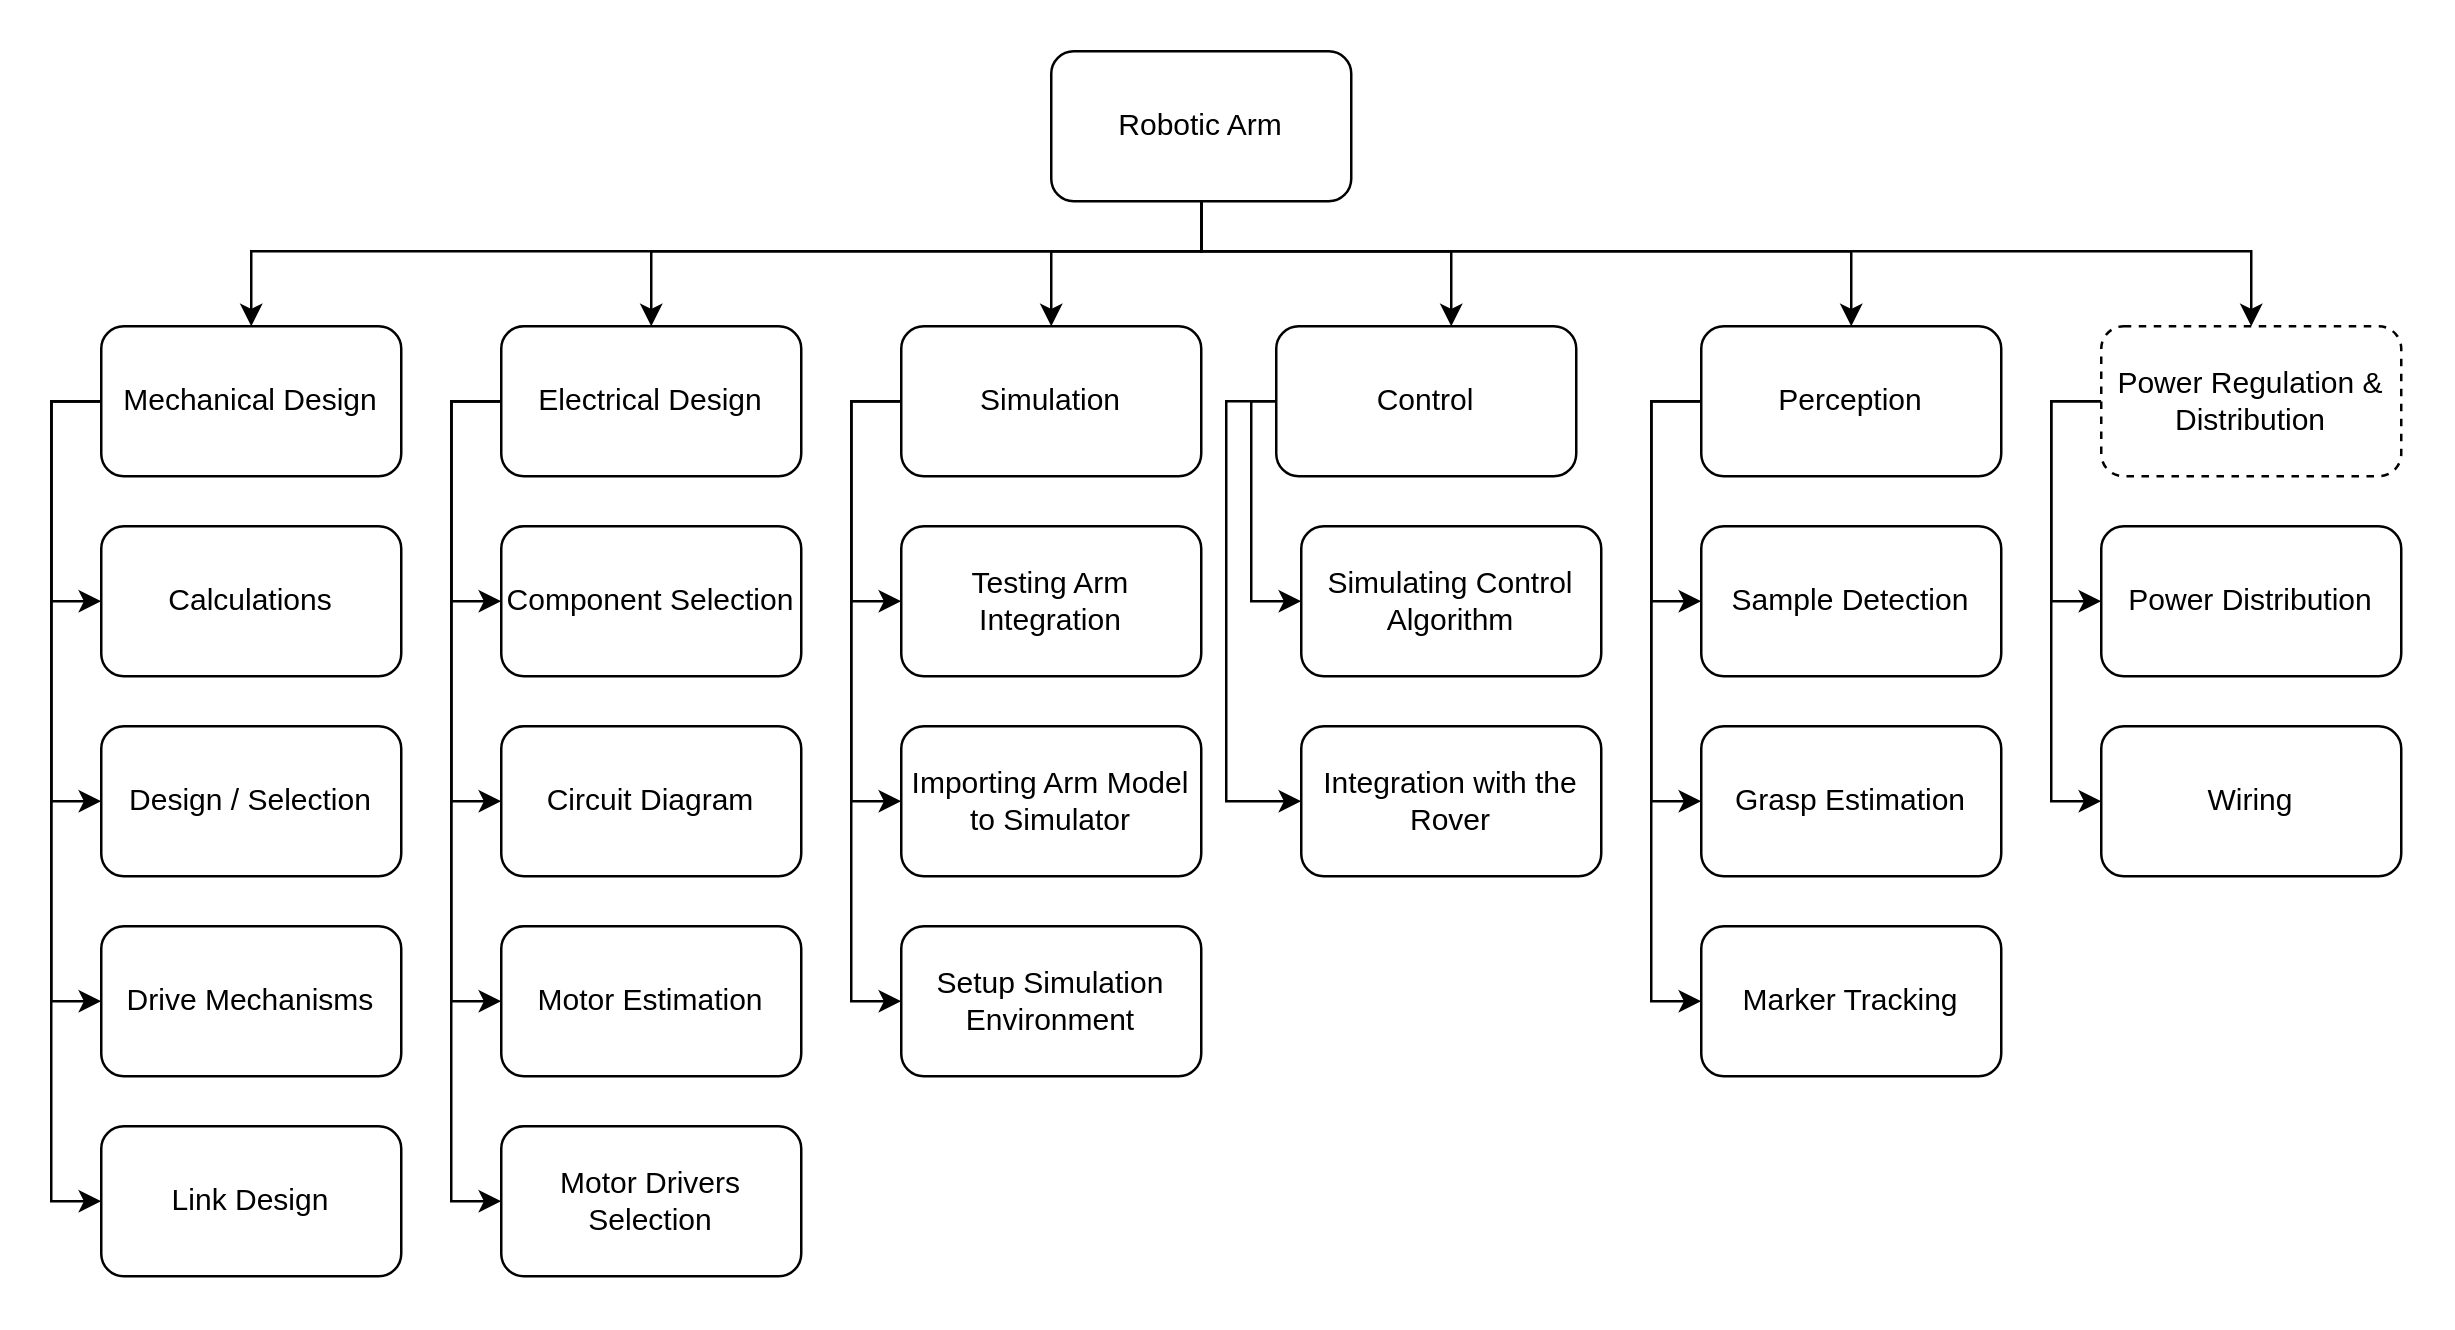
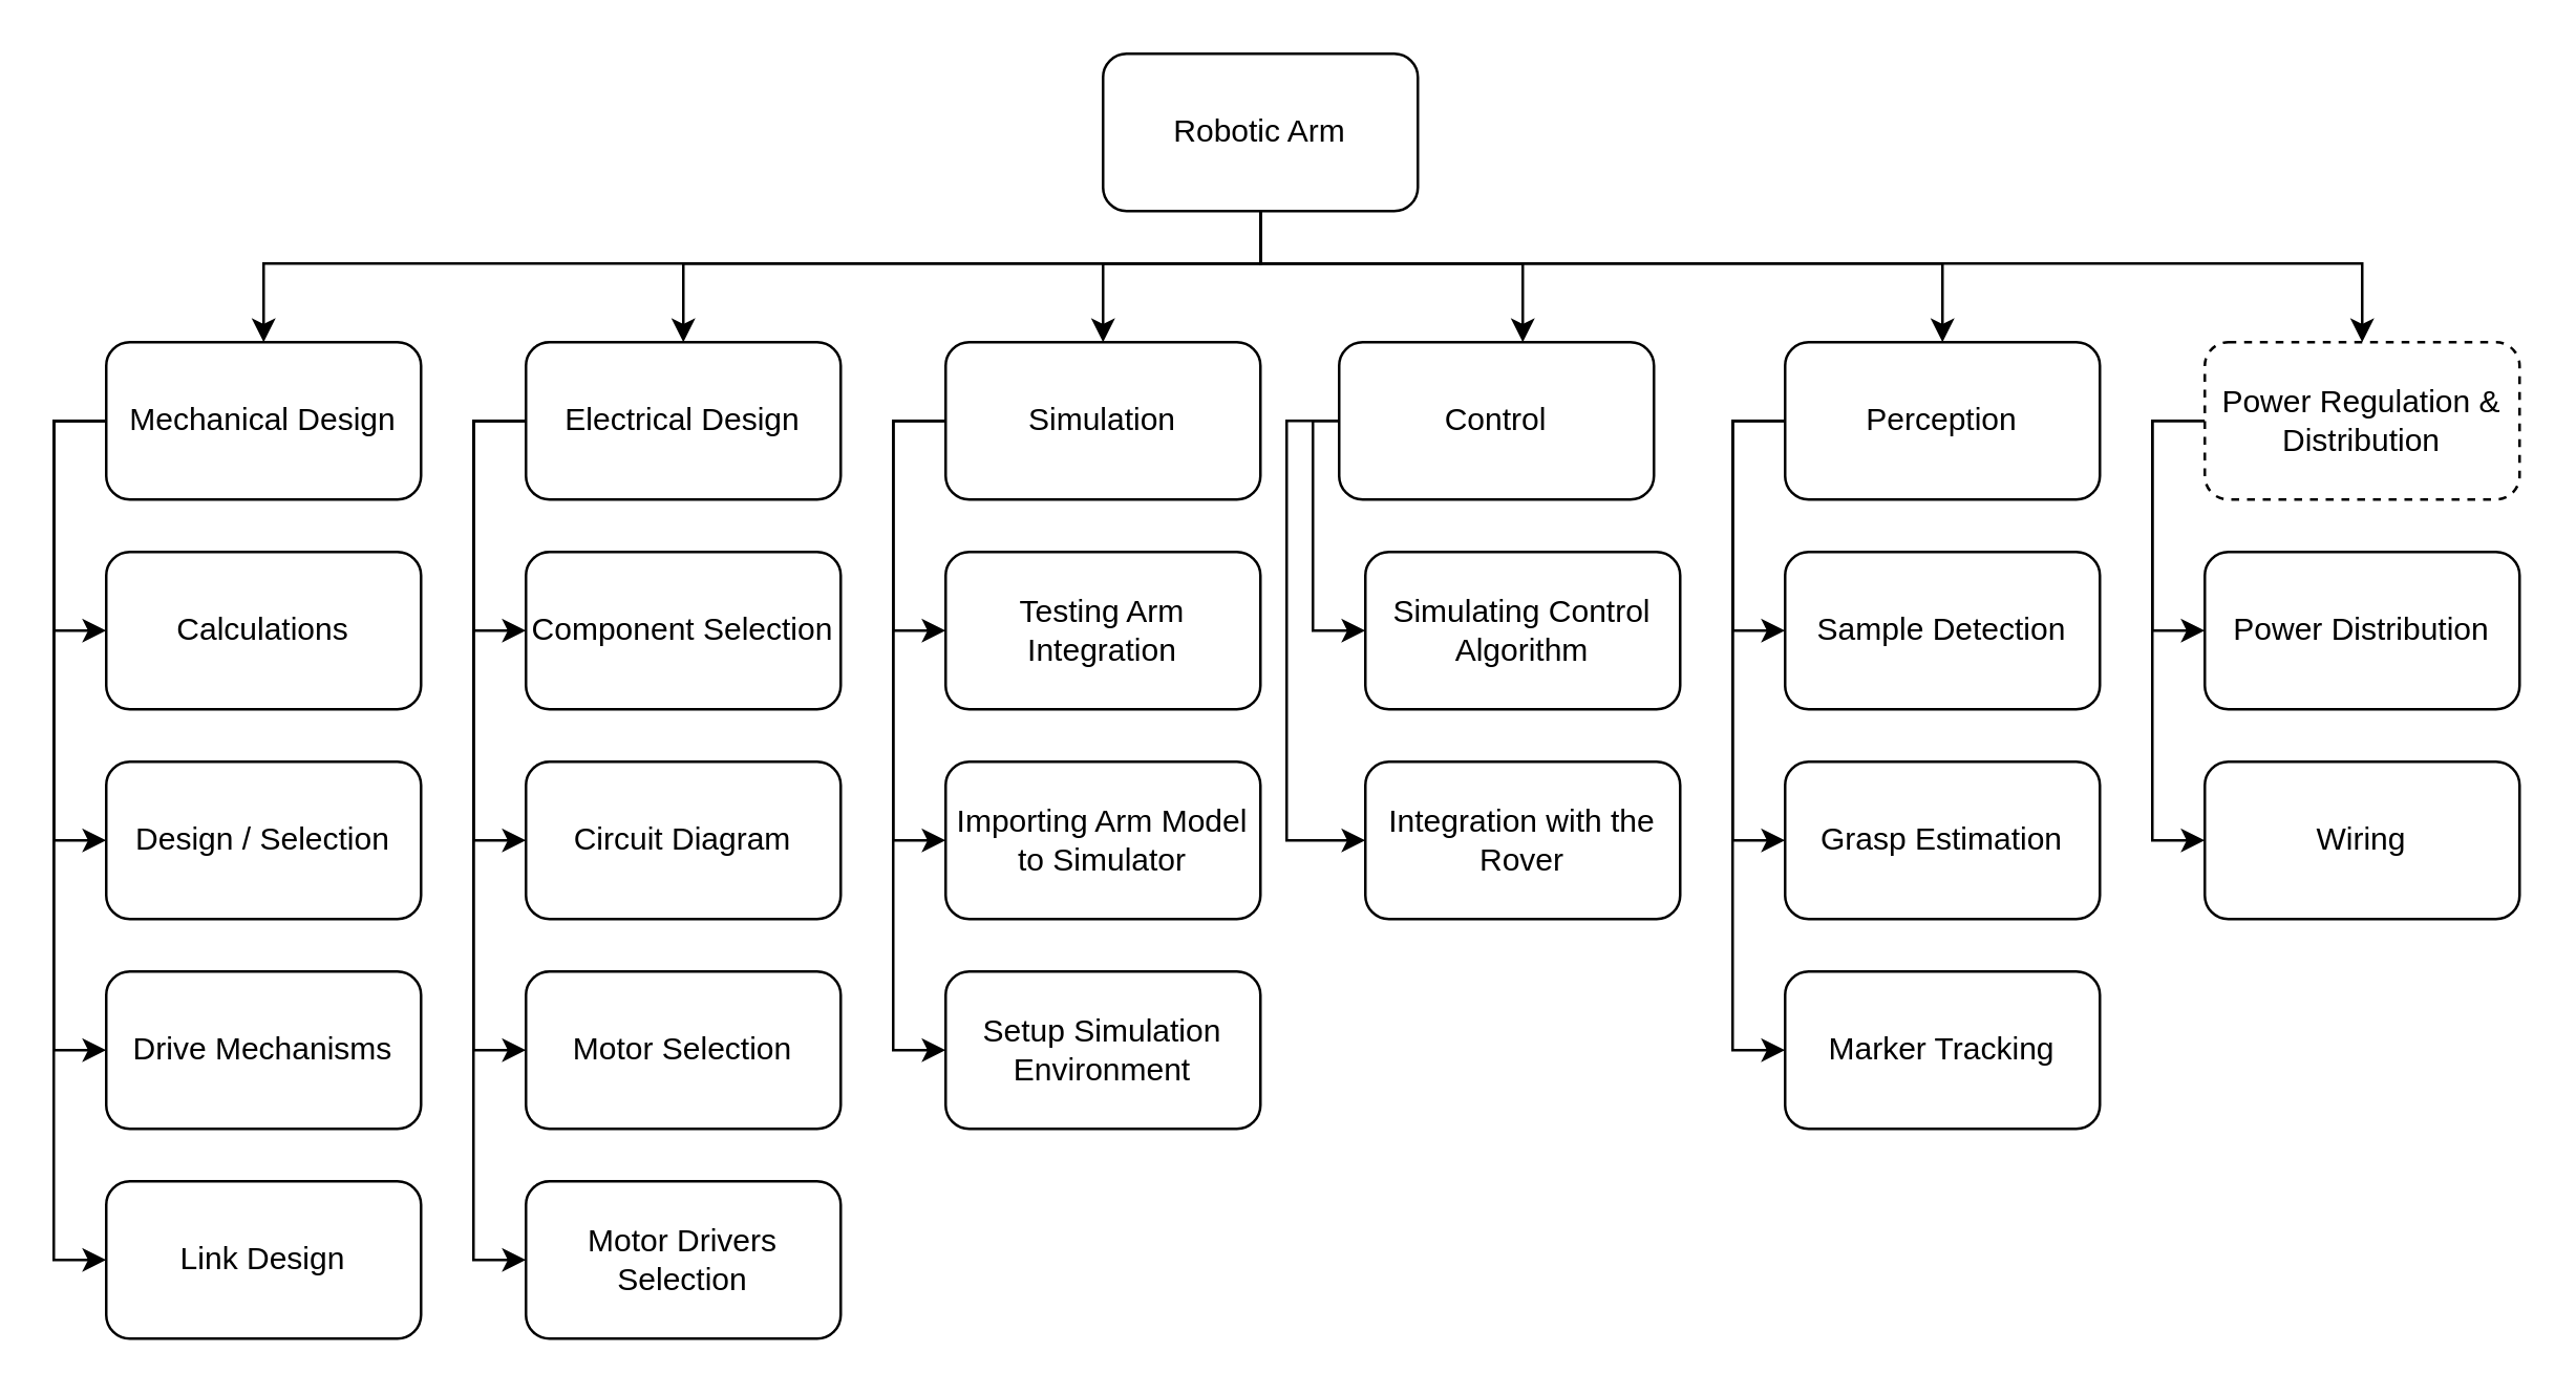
  <mxCell id="0" />
  <mxCell id="1" parent="0" />
  <mxCell id="2" value="" style="edgeStyle=orthogonalEdgeStyle;rounded=0;orthogonalLoop=1;jettySize=auto;html=1;" edge="1" parent="1" source="7" target="10"><mxGeometry relative="1" as="geometry"><Array as="points"><mxPoint x="480" y="100" /><mxPoint x="100" y="100" /></Array></mxGeometry></mxCell>
  <mxCell id="3" value="" style="edgeStyle=orthogonalEdgeStyle;rounded=0;orthogonalLoop=1;jettySize=auto;html=1;" edge="1" parent="1" source="7" target="13"><mxGeometry relative="1" as="geometry"><Array as="points"><mxPoint x="480" y="100" /><mxPoint x="580" y="100" /></Array></mxGeometry></mxCell>
  <mxCell id="4" value="" style="edgeStyle=orthogonalEdgeStyle;rounded=0;orthogonalLoop=1;jettySize=auto;html=1;entryX=0.5;entryY=0;entryDx=0;entryDy=0;" edge="1" parent="1" source="7" target="17"><mxGeometry relative="1" as="geometry"><Array as="points"><mxPoint x="480" y="100" /><mxPoint x="420" y="100" /></Array></mxGeometry></mxCell>
  <mxCell id="5" value="" style="edgeStyle=orthogonalEdgeStyle;rounded=0;orthogonalLoop=1;jettySize=auto;html=1;exitX=0.5;exitY=1;exitDx=0;exitDy=0;" edge="1" parent="1" source="7" target="22"><mxGeometry relative="1" as="geometry"><Array as="points"><mxPoint x="480" y="100" /><mxPoint x="260" y="100" /></Array></mxGeometry></mxCell>
  <mxCell id="6" value="" style="edgeStyle=orthogonalEdgeStyle;rounded=0;orthogonalLoop=1;jettySize=auto;html=1;" edge="1" parent="1" source="7" target="26"><mxGeometry relative="1" as="geometry"><Array as="points"><mxPoint x="480" y="100" /><mxPoint x="740" y="100" /></Array></mxGeometry></mxCell>
  <mxCell id="7" value="Robotic Arm" style="rounded=1;whiteSpace=wrap;html=1;" vertex="1" parent="1"><mxGeometry x="420" width="120" height="60" as="geometry" y="20" /></mxCell>
  <mxCell id="8" value="" style="edgeStyle=orthogonalEdgeStyle;rounded=0;orthogonalLoop=1;jettySize=auto;html=1;entryX=0;entryY=0.5;entryDx=0;entryDy=0;" edge="1" parent="1" source="10" target="29"><mxGeometry relative="1" as="geometry"><Array as="points"><mxPoint x="20" y="160" /><mxPoint x="20" y="320" /></Array></mxGeometry></mxCell>
  <mxCell id="9" value="" style="edgeStyle=orthogonalEdgeStyle;rounded=0;orthogonalLoop=1;jettySize=auto;html=1;" edge="1" parent="1" source="10" target="27"><mxGeometry relative="1" as="geometry"><Array as="points"><mxPoint x="20" y="160" /><mxPoint x="20" y="240" /></Array></mxGeometry></mxCell>
  <mxCell id="10" value="Mechanical Design" style="rounded=1;whiteSpace=wrap;html=1;" vertex="1" parent="1"><mxGeometry x="40" y="130" width="120" height="60" as="geometry" /></mxCell>
  <mxCell id="11" value="" style="edgeStyle=orthogonalEdgeStyle;rounded=0;orthogonalLoop=1;jettySize=auto;html=1;exitX=0;exitY=0.5;exitDx=0;exitDy=0;" edge="1" parent="1" source="13" target="37"><mxGeometry relative="1" as="geometry"><Array as="points"><mxPoint x="500" y="160" /><mxPoint x="500" y="240" /></Array></mxGeometry></mxCell>
  <mxCell id="12" value="" style="edgeStyle=orthogonalEdgeStyle;rounded=0;orthogonalLoop=1;jettySize=auto;html=1;exitX=0;exitY=0.5;exitDx=0;exitDy=0;entryX=0;entryY=0.5;entryDx=0;entryDy=0;" edge="1" parent="1" source="13" target="38"><mxGeometry relative="1" as="geometry" /></mxCell>
  <mxCell id="13" value="Control" style="rounded=1;whiteSpace=wrap;html=1;" vertex="1" parent="1"><mxGeometry x="510" y="130" width="120" height="60" as="geometry" /></mxCell>
  <mxCell id="14" value="" style="edgeStyle=orthogonalEdgeStyle;rounded=0;orthogonalLoop=1;jettySize=auto;html=1;" edge="1" parent="1" source="17" target="35"><mxGeometry relative="1" as="geometry"><Array as="points"><mxPoint x="340" y="160" /><mxPoint x="340" y="240" /></Array></mxGeometry></mxCell>
  <mxCell id="15" value="" style="edgeStyle=orthogonalEdgeStyle;rounded=0;orthogonalLoop=1;jettySize=auto;html=1;exitX=0;exitY=0.5;exitDx=0;exitDy=0;entryX=0;entryY=0.5;entryDx=0;entryDy=0;" edge="1" parent="1" source="17" target="36"><mxGeometry relative="1" as="geometry"><mxPoint x="340" y="200" as="sourcePoint" /></mxGeometry></mxCell>
  <mxCell id="16" value="" style="edgeStyle=orthogonalEdgeStyle;rounded=0;orthogonalLoop=1;jettySize=auto;html=1;entryX=0;entryY=0.5;entryDx=0;entryDy=0;exitX=0;exitY=0.5;exitDx=0;exitDy=0;" edge="1" parent="1" source="17" target="42"><mxGeometry relative="1" as="geometry"><mxPoint x="420" y="70" as="targetPoint" /></mxGeometry></mxCell>
  <mxCell id="17" value="Simulation" style="rounded=1;whiteSpace=wrap;html=1;" vertex="1" parent="1"><mxGeometry x="360" y="130" width="120" height="60" as="geometry" /></mxCell>
  <mxCell id="18" value="" style="edgeStyle=orthogonalEdgeStyle;rounded=0;orthogonalLoop=1;jettySize=auto;html=1;" edge="1" parent="1" source="22" target="33"><mxGeometry relative="1" as="geometry"><Array as="points"><mxPoint x="180" y="160" /><mxPoint x="180" y="240" /></Array></mxGeometry></mxCell>
  <mxCell id="19" value="" style="edgeStyle=orthogonalEdgeStyle;rounded=0;orthogonalLoop=1;jettySize=auto;html=1;entryX=0;entryY=0.5;entryDx=0;entryDy=0;exitX=0;exitY=0.5;exitDx=0;exitDy=0;" edge="1" parent="1" source="22" target="34"><mxGeometry relative="1" as="geometry" /></mxCell>
  <mxCell id="20" value="" style="edgeStyle=orthogonalEdgeStyle;rounded=0;orthogonalLoop=1;jettySize=auto;html=1;entryX=0;entryY=0.5;entryDx=0;entryDy=0;exitX=0;exitY=0.5;exitDx=0;exitDy=0;" edge="1" parent="1" source="22" target="43"><mxGeometry relative="1" as="geometry" /></mxCell>
  <mxCell id="21" value="" style="edgeStyle=orthogonalEdgeStyle;rounded=0;orthogonalLoop=1;jettySize=auto;html=1;entryX=0;entryY=0.5;entryDx=0;entryDy=0;" edge="1" parent="1" source="22" target="44"><mxGeometry relative="1" as="geometry"><Array as="points"><mxPoint x="180" y="160" /><mxPoint x="180" y="480" /></Array></mxGeometry></mxCell>
  <mxCell id="22" value="Electrical Design" style="rounded=1;whiteSpace=wrap;html=1;" vertex="1" parent="1"><mxGeometry x="200" y="130" width="120" height="60" as="geometry" /></mxCell>
  <mxCell id="23" value="" style="edgeStyle=orthogonalEdgeStyle;rounded=0;orthogonalLoop=1;jettySize=auto;html=1;exitX=0;exitY=0.5;exitDx=0;exitDy=0;" edge="1" parent="1" source="26" target="39"><mxGeometry relative="1" as="geometry"><Array as="points"><mxPoint x="660" y="160" /><mxPoint x="660" y="240" /></Array></mxGeometry></mxCell>
  <mxCell id="24" value="" style="edgeStyle=orthogonalEdgeStyle;rounded=0;orthogonalLoop=1;jettySize=auto;html=1;" edge="1" parent="1" source="26" target="40"><mxGeometry relative="1" as="geometry"><Array as="points"><mxPoint x="660" y="160" /><mxPoint x="660" y="320" /></Array></mxGeometry></mxCell>
  <mxCell id="25" value="" style="edgeStyle=orthogonalEdgeStyle;rounded=0;orthogonalLoop=1;jettySize=auto;html=1;entryX=0;entryY=0.5;entryDx=0;entryDy=0;" edge="1" parent="1" source="26" target="41"><mxGeometry relative="1" as="geometry"><Array as="points"><mxPoint x="660" y="160" /><mxPoint x="660" y="400" /></Array></mxGeometry></mxCell>
  <mxCell id="26" value="Perception" style="rounded=1;whiteSpace=wrap;html=1;" vertex="1" parent="1"><mxGeometry x="680" y="130" width="120" height="60" as="geometry" /></mxCell>
  <mxCell id="27" value="Calculations" style="rounded=1;whiteSpace=wrap;html=1;" vertex="1" parent="1"><mxGeometry x="40" y="210" width="120" height="60" as="geometry" /></mxCell>
  <mxCell id="28" value="" style="edgeStyle=orthogonalEdgeStyle;rounded=0;orthogonalLoop=1;jettySize=auto;html=1;exitX=0;exitY=0.5;exitDx=0;exitDy=0;entryX=0;entryY=0.5;entryDx=0;entryDy=0;" edge="1" parent="1" source="10" target="30"><mxGeometry relative="1" as="geometry" /></mxCell>
  <mxCell id="29" value="Design / Selection" style="rounded=1;whiteSpace=wrap;html=1;" vertex="1" parent="1"><mxGeometry x="40" y="290" width="120" height="60" as="geometry" /></mxCell>
  <mxCell id="30" value="Drive Mechanisms" style="rounded=1;whiteSpace=wrap;html=1;" vertex="1" parent="1"><mxGeometry x="40" y="370" width="120" height="60" as="geometry" /></mxCell>
  <mxCell id="31" value="" style="edgeStyle=orthogonalEdgeStyle;rounded=0;orthogonalLoop=1;jettySize=auto;html=1;exitX=0;exitY=0.5;exitDx=0;exitDy=0;entryX=0;entryY=0.5;entryDx=0;entryDy=0;" edge="1" parent="1" target="32" source="10"><mxGeometry relative="1" as="geometry"><mxPoint x="40" y="230" as="sourcePoint" /><Array as="points"><mxPoint x="20" y="160" /><mxPoint x="20" y="480" /></Array></mxGeometry></mxCell>
  <mxCell id="32" value="Link Design" style="rounded=1;whiteSpace=wrap;html=1;" vertex="1" parent="1"><mxGeometry x="40" y="450" width="120" height="60" as="geometry" /></mxCell>
  <mxCell id="33" value="Component Selection" style="rounded=1;whiteSpace=wrap;html=1;" vertex="1" parent="1"><mxGeometry x="200" y="210" width="120" height="60" as="geometry" /></mxCell>
  <mxCell id="34" value="Circuit Diagram" style="rounded=1;whiteSpace=wrap;html=1;" vertex="1" parent="1"><mxGeometry x="200" y="290" width="120" height="60" as="geometry" /></mxCell>
  <mxCell id="35" value="Testing Arm Integration" style="rounded=1;whiteSpace=wrap;html=1;" vertex="1" parent="1"><mxGeometry x="360" y="210" width="120" height="60" as="geometry" /></mxCell>
  <mxCell id="36" value="Importing Arm Model to Simulator" style="rounded=1;whiteSpace=wrap;html=1;" vertex="1" parent="1"><mxGeometry x="360" y="290" width="120" height="60" as="geometry" /></mxCell>
  <mxCell id="37" value="Simulating Control Algorithm" style="rounded=1;whiteSpace=wrap;html=1;" vertex="1" parent="1"><mxGeometry x="520" y="210" width="120" height="60" as="geometry" /></mxCell>
  <mxCell id="38" value="Integration with the Rover" style="rounded=1;whiteSpace=wrap;html=1;" vertex="1" parent="1"><mxGeometry x="520" y="290" width="120" height="60" as="geometry" /></mxCell>
  <mxCell id="39" value="Sample Detection" style="rounded=1;whiteSpace=wrap;html=1;" vertex="1" parent="1"><mxGeometry x="680" y="210" width="120" height="60" as="geometry" /></mxCell>
  <mxCell id="40" value="Grasp Estimation" style="rounded=1;whiteSpace=wrap;html=1;" vertex="1" parent="1"><mxGeometry x="680" y="290" width="120" height="60" as="geometry" /></mxCell>
  <mxCell id="41" value="Marker Tracking" style="rounded=1;whiteSpace=wrap;html=1;" vertex="1" parent="1"><mxGeometry x="680" y="370" width="120" height="60" as="geometry" /></mxCell>
  <mxCell id="42" value="Setup Simulation Environment" style="rounded=1;whiteSpace=wrap;html=1;" vertex="1" parent="1"><mxGeometry x="360" y="370" width="120" height="60" as="geometry" /></mxCell>
- <mxCell id="43" value="Motor Estimation" style="rounded=1;whiteSpace=wrap;html=1;" vertex="1" parent="1"><mxGeometry x="200" y="370" width="120" height="60" as="geometry" /></mxCell>
+ <mxCell id="43" value="Motor Selection" style="rounded=1;whiteSpace=wrap;html=1;" vertex="1" parent="1"><mxGeometry x="200" y="370" width="120" height="60" as="geometry" /></mxCell>
  <mxCell id="44" value="Motor Drivers Selection" style="rounded=1;whiteSpace=wrap;html=1;" vertex="1" parent="1"><mxGeometry x="200" y="450" width="120" height="60" as="geometry" /></mxCell>
  <mxCell id="45" value="" style="edgeStyle=orthogonalEdgeStyle;rounded=0;orthogonalLoop=1;jettySize=auto;html=1;exitX=0.5;exitY=1;exitDx=0;exitDy=0;" edge="1" parent="1" source="7" target="48"><mxGeometry relative="1" as="geometry"><mxPoint x="850" y="100" as="targetPoint" /><Array as="points"><mxPoint x="480" y="100" /><mxPoint x="900" y="100" /></Array></mxGeometry></mxCell>
  <mxCell id="46" value="" style="edgeStyle=orthogonalEdgeStyle;rounded=0;orthogonalLoop=1;jettySize=auto;html=1;" edge="1" parent="1" source="48" target="49"><mxGeometry relative="1" as="geometry"><Array as="points"><mxPoint x="820" y="160" /><mxPoint x="820" y="240" /></Array></mxGeometry></mxCell>
  <mxCell id="47" value="" style="edgeStyle=orthogonalEdgeStyle;rounded=0;orthogonalLoop=1;jettySize=auto;html=1;" edge="1" parent="1" source="48" target="50"><mxGeometry relative="1" as="geometry"><Array as="points"><mxPoint x="820" y="160" /><mxPoint x="820" y="320" /></Array></mxGeometry></mxCell>
  <mxCell id="48" value="Power Regulation &amp;amp; Distribution" style="rounded=1;whiteSpace=wrap;html=1;dashed=1;" vertex="1" parent="1"><mxGeometry x="840" y="130" width="120" height="60" as="geometry" /></mxCell>
  <mxCell id="49" value="Power Distribution" style="rounded=1;whiteSpace=wrap;html=1;" vertex="1" parent="1"><mxGeometry x="840" y="210" width="120" height="60" as="geometry" /></mxCell>
  <mxCell id="50" value="Wiring" style="rounded=1;whiteSpace=wrap;html=1;" vertex="1" parent="1"><mxGeometry x="840" y="290" width="120" height="60" as="geometry" /></mxCell>
